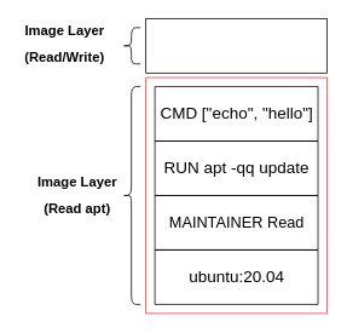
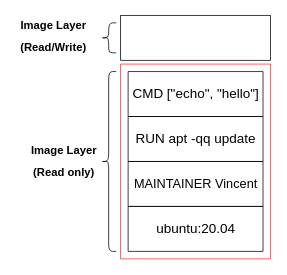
  <mxCell id="0" />
  <mxCell id="1" parent="0" />
  <mxCell id="2" value="" style="rounded=0;whiteSpace=wrap;html=1;fontSize=15;strokeColor=#FF3333;" parent="1" vertex="1"><mxGeometry x="160" y="85" width="200" height="260" as="geometry" /></mxCell>
  <mxCell id="3" value="" style="swimlane;startSize=0;" parent="1" vertex="1"><mxGeometry x="170" y="95" width="180" height="60" as="geometry" /></mxCell>
  <mxCell id="4" value="&lt;div&gt;CMD [&quot;echo&quot;, &quot;hello&quot;]&lt;/div&gt;" style="text;html=1;align=center;verticalAlign=middle;resizable=0;points=[];autosize=1;strokeColor=none;fillColor=none;fontSize=18;" parent="3" vertex="1"><mxGeometry y="15" width="180" height="30" as="geometry" /></mxCell>
  <mxCell id="5" value="" style="swimlane;startSize=0;" parent="1" vertex="1"><mxGeometry x="170" y="155" width="180" height="60" as="geometry" /></mxCell>
  <mxCell id="6" value="RUN apt -qq update" style="text;html=1;align=center;verticalAlign=middle;resizable=0;points=[];autosize=1;strokeColor=none;fillColor=none;fontSize=18;" parent="5" vertex="1"><mxGeometry y="15" width="180" height="30" as="geometry" /></mxCell>
  <mxCell id="7" value="" style="swimlane;startSize=0;" parent="1" vertex="1"><mxGeometry x="170" y="215" width="180" height="60" as="geometry" /></mxCell>
- <mxCell id="8" value="&lt;div&gt;&lt;font style=&quot;font-size: 17px&quot;&gt;MAINTAINER Read&lt;/font&gt;&lt;/div&gt;" style="text;html=1;align=center;verticalAlign=middle;resizable=0;points=[];autosize=1;strokeColor=none;fillColor=none;fontSize=18;" vertex="1" parent="7"><mxGeometry y="15" width="180" height="30" as="geometry" /></mxCell>
+ <mxCell id="8" value="&lt;div&gt;&lt;font style=&quot;font-size: 17px&quot;&gt;MAINTAINER Vincent&lt;/font&gt;&lt;/div&gt;" style="text;html=1;align=center;verticalAlign=middle;resizable=0;points=[];autosize=1;strokeColor=none;fillColor=none;fontSize=18;" vertex="1" parent="7"><mxGeometry y="15" width="180" height="30" as="geometry" /></mxCell>
  <mxCell id="9" value="" style="swimlane;startSize=0;" parent="1" vertex="1"><mxGeometry x="170" y="275" width="180" height="60" as="geometry" /></mxCell>
  <mxCell id="10" value="ubuntu:20.04" style="text;html=1;align=center;verticalAlign=middle;resizable=0;points=[];autosize=1;strokeColor=none;fillColor=none;fontSize=18;" parent="9" vertex="1"><mxGeometry x="30" y="15" width="120" height="30" as="geometry" /></mxCell>
  <mxCell id="11" value="" style="shape=curlyBracket;whiteSpace=wrap;html=1;rounded=1;" parent="1" vertex="1"><mxGeometry x="134" y="95" width="20" height="240" as="geometry" /></mxCell>
- <mxCell id="12" value="&lt;font style=&quot;font-size: 15px&quot;&gt;Image Layer&lt;br&gt;(Read apt)&lt;/font&gt;" style="text;strokeColor=none;fillColor=none;html=1;fontSize=24;fontStyle=1;verticalAlign=middle;align=center;" parent="1" vertex="1"><mxGeometry x="34" y="192" width="100" height="40" as="geometry" /></mxCell>
+ <mxCell id="12" value="&lt;font style=&quot;font-size: 15px&quot;&gt;Image Layer&lt;br&gt;(Read only)&lt;/font&gt;" style="text;strokeColor=none;fillColor=none;html=1;fontSize=24;fontStyle=1;verticalAlign=middle;align=center;" parent="1" vertex="1"><mxGeometry x="34" y="192" width="100" height="40" as="geometry" /></mxCell>
  <mxCell id="13" value="" style="rounded=0;whiteSpace=wrap;html=1;fontSize=15;strokeColor=#000000;" parent="1" vertex="1"><mxGeometry x="160" y="20" width="200" height="60" as="geometry" /></mxCell>
  <mxCell id="14" value="" style="shape=curlyBracket;whiteSpace=wrap;html=1;rounded=1;" parent="1" vertex="1"><mxGeometry x="134" y="30" width="20" height="40" as="geometry" /></mxCell>
  <mxCell id="15" value="&lt;span style=&quot;font-size: 15px&quot;&gt;Image Layer&lt;br&gt;(Read/Write)&lt;/span&gt;" style="text;strokeColor=none;fillColor=none;html=1;fontSize=24;fontStyle=1;verticalAlign=middle;align=center;" parent="1" vertex="1"><mxGeometry x="20" y="25" width="100" height="40" as="geometry" /></mxCell>
